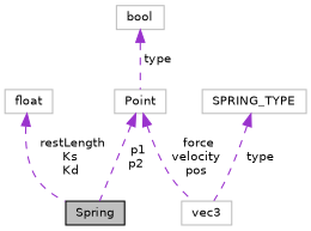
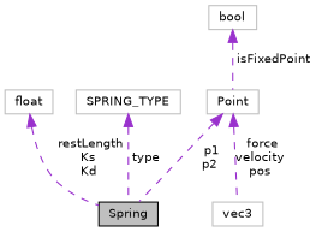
  digraph {
    node [color=grey75 fillcolor=white fontname=Helvetica fontsize=10 shape=record style=filled]
    edge [color=darkorchid3 dir=back fontname=Helvetica fontsize=10 labelfontname=Helvetica labelfontsize=10 style=dashed]
    n1 [color=black fillcolor=grey75 fontcolor=black height=0.2 label=Spring width=0.4]
    n2 [height=0.2 label=float width=0.4]
    n3 [height=0.2 label=SPRING_TYPE width=0.4]
    n4 [height=0.2 label=Point width=0.4]
    n5 [height=0.2 label=vec3 width=0.4]
    n6 [height=0.2 label=bool width=0.4]
    n2 -> n1 [label=" restLength\nKs\nKd"]
-   n3 -> n5 [label=" type"]
+   n3 -> n1 [label=" type"]
    n4 -> n1 [label=" p1\np2"]
    n4 -> n5 [label=" force\nvelocity\npos"]
-   n6 -> n4 [label=" type"]
+   n6 -> n4 [label=" isFixedPoint"]
  }
